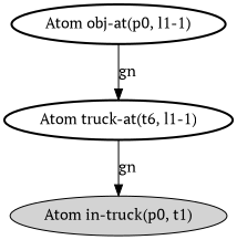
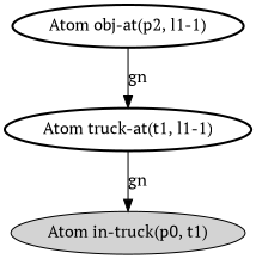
  digraph {
    fontname="PT Serif"
    node [fontname="PT Serif" style=bold]
    edge [fontname="PT Serif"]
    n1 [label="Atom in-truck(p0, t1)" style=filled]
-   n2 [label="Atom truck-at(t6, l1-1)"]
-   n3 [label="Atom obj-at(p0, l1-1)"]
+   n2 [label="Atom truck-at(t1, l1-1)"]
+   n3 [label="Atom obj-at(p2, l1-1)"]
    n2 -> n1 [label=gn]
    n3 -> n2 [label=gn]
  }
